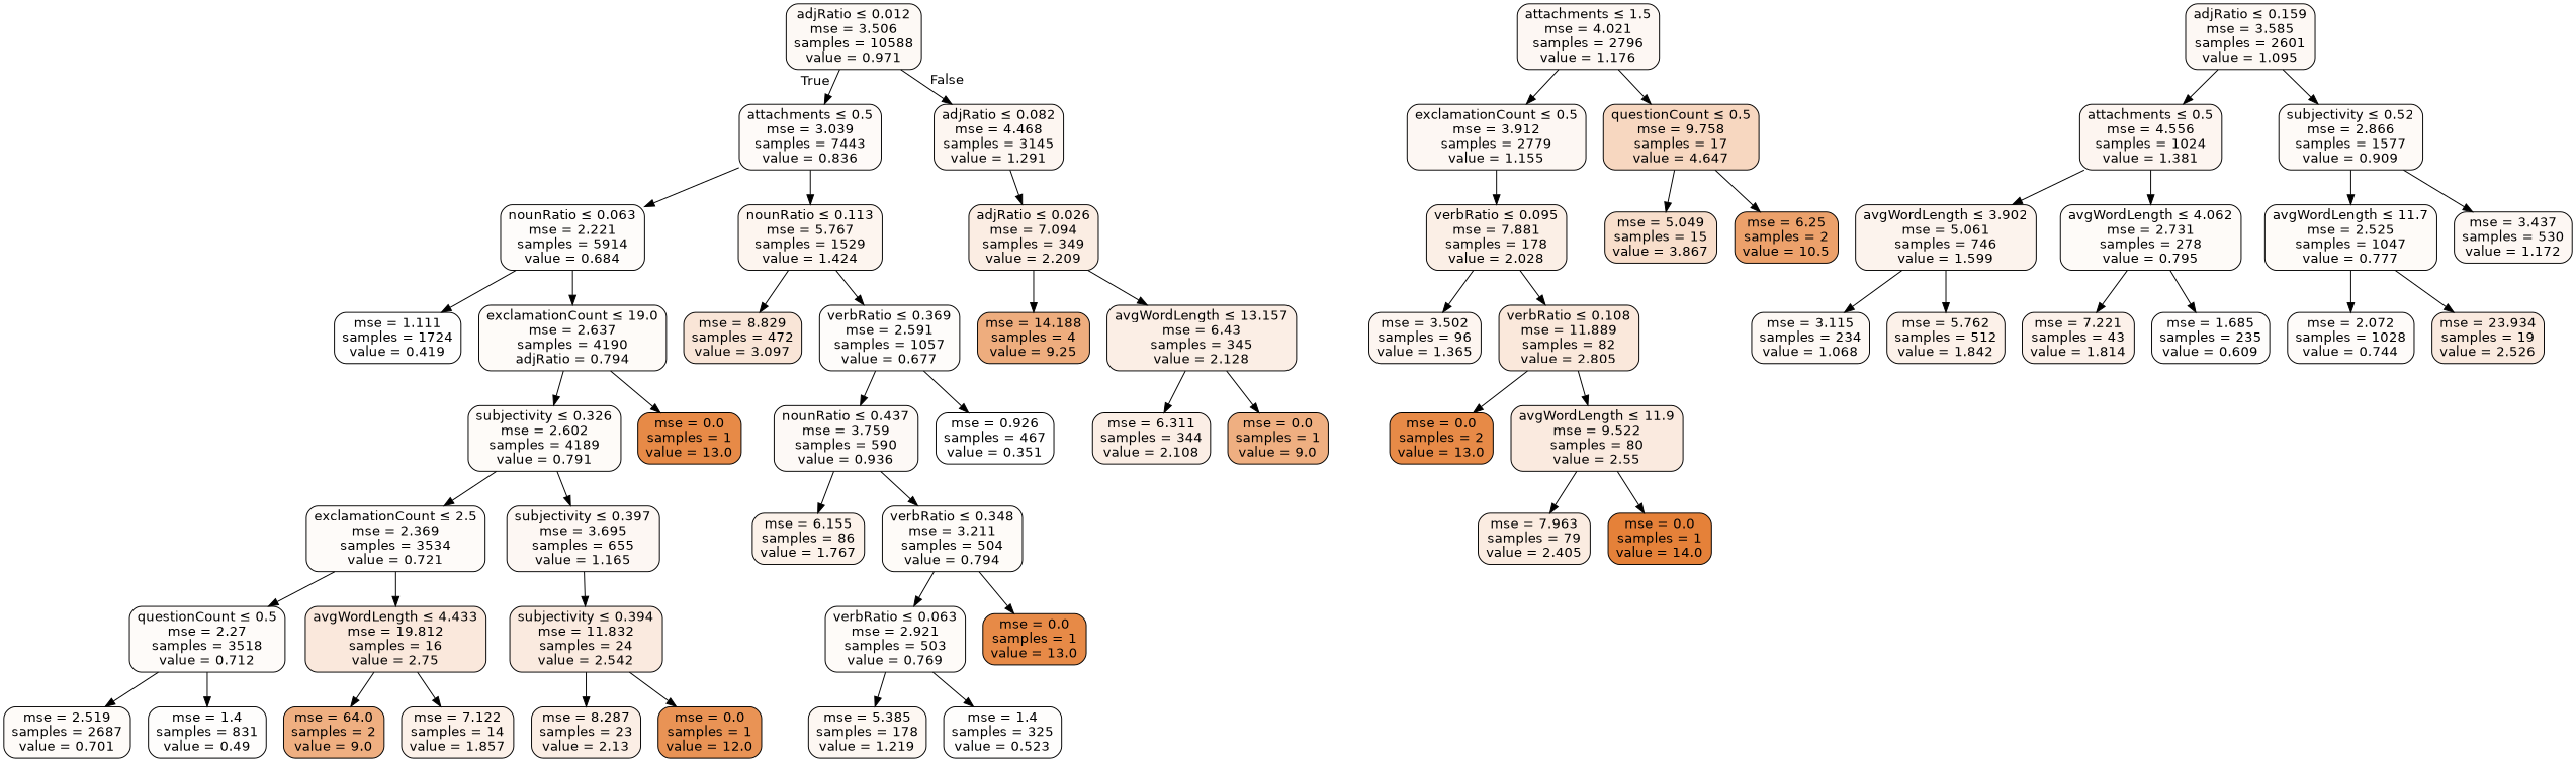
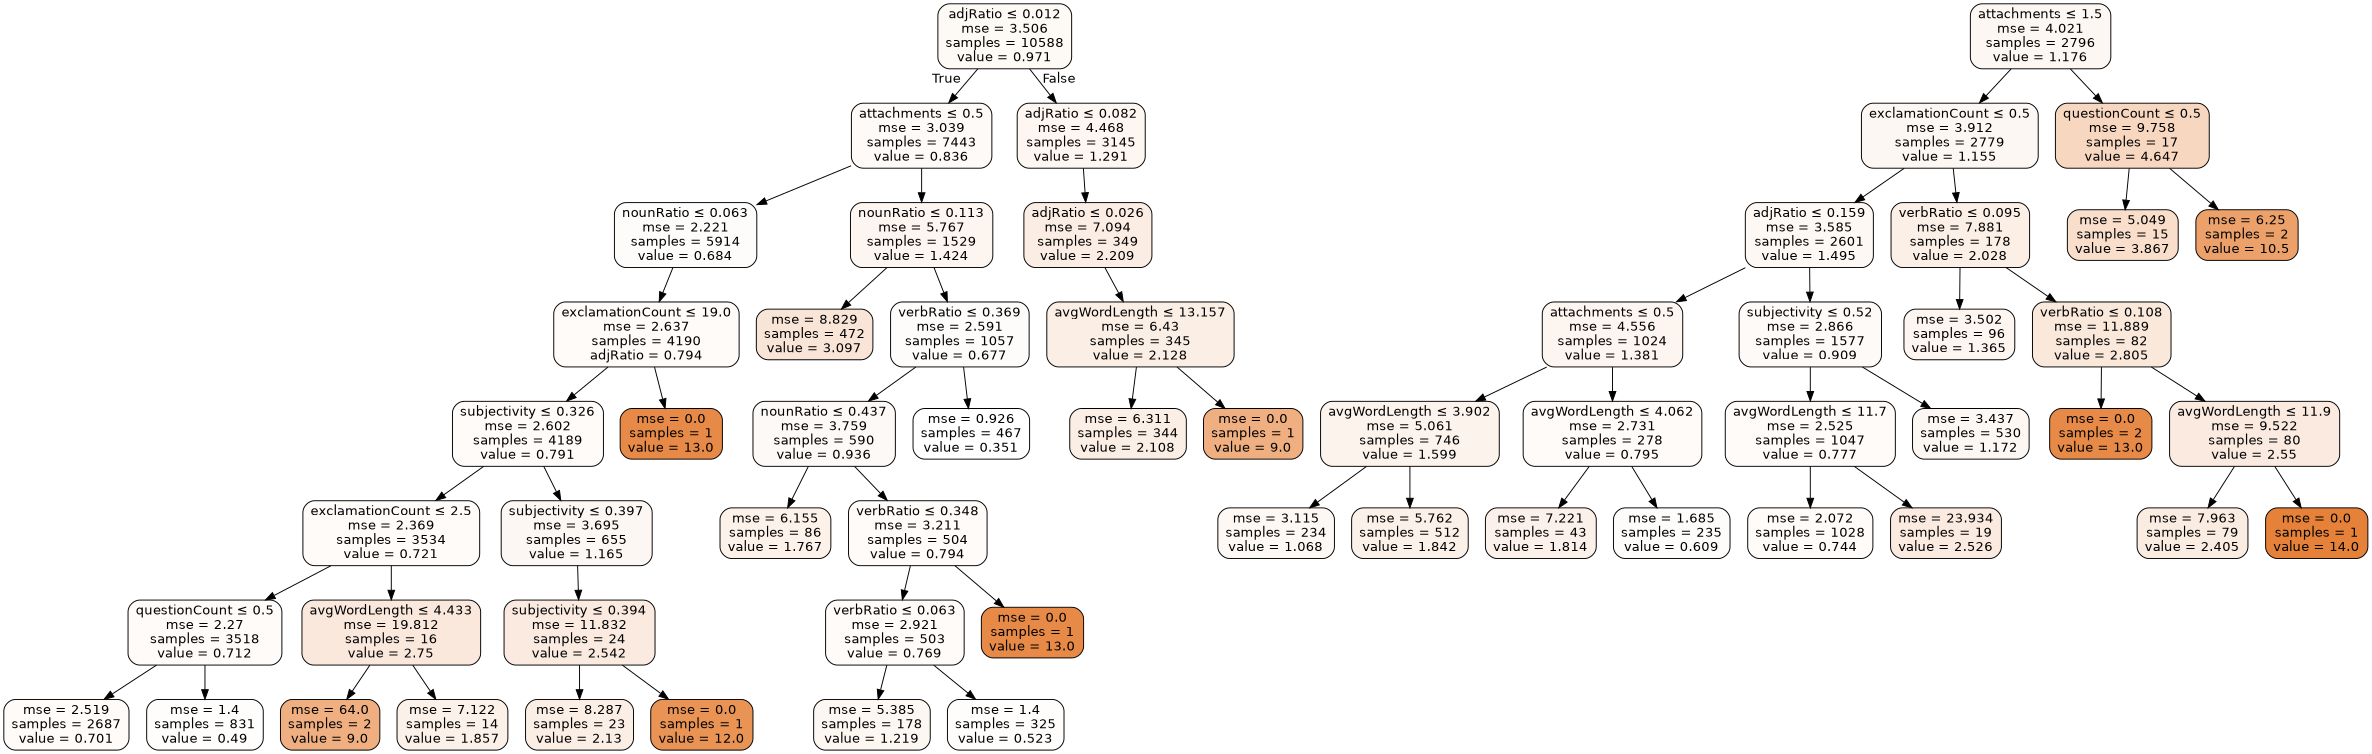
  digraph {
    node [color=black fillcolor="#e5813908" fontname=helvetica shape=box style="filled, rounded"]
    edge [fontname=helvetica]
    n1 [fillcolor="#e581390c" label=<adjRatio &le; 0.012<br/>mse = 3.506<br/>samples = 10588<br/>value = 0.971>]
    n2 [fillcolor="#e5813909" label=<attachments &le; 0.5<br/>mse = 3.039<br/>samples = 7443<br/>value = 0.836>]
    n3 [fillcolor="#e5813912" label=<adjRatio &le; 0.082<br/>mse = 4.468<br/>samples = 3145<br/>value = 1.291>]
    n4 [fillcolor="#e5813906" label=<nounRatio &le; 0.063<br/>mse = 2.221<br/>samples = 5914<br/>value = 0.684>]
    n5 [fillcolor="#e5813914" label=<nounRatio &le; 0.113<br/>mse = 5.767<br/>samples = 1529<br/>value = 1.424>]
    n6 [fillcolor="#e5813923" label=<adjRatio &le; 0.026<br/>mse = 7.094<br/>samples = 349<br/>value = 2.209>]
-   n7 [fillcolor="#e5813901" label=<mse = 1.111<br/>samples = 1724<br/>value = 0.419>]
    n8 [label=<exclamationCount &le; 19.0<br/>mse = 2.637<br/>samples = 4190<br/>adjRatio = 0.794>]
    n9 [fillcolor="#e5813933" label=<mse = 8.829<br/>samples = 472<br/>value = 3.097>]
    n10 [fillcolor="#e5813906" label=<verbRatio &le; 0.369<br/>mse = 2.591<br/>samples = 1057<br/>value = 0.677>]
    n11 [label=<subjectivity &le; 0.326<br/>mse = 2.602<br/>samples = 4189<br/>value = 0.791>]
    n12 [fillcolor="#e58139ec" label=<mse = 0.0<br/>samples = 1<br/>value = 13.0>]
    n13 [fillcolor="#e5813907" label=<exclamationCount &le; 2.5<br/>mse = 2.369<br/>samples = 3534<br/>value = 0.721>]
    n14 [fillcolor="#e581390f" label=<subjectivity &le; 0.397<br/>mse = 3.695<br/>samples = 655<br/>value = 1.165>]
    n15 [fillcolor="#e5813907" label=<questionCount &le; 0.5<br/>mse = 2.27<br/>samples = 3518<br/>value = 0.712>]
    n16 [fillcolor="#e581392d" label=<avgWordLength &le; 4.433<br/>mse = 19.812<br/>samples = 16<br/>value = 2.75>]
    n17 [fillcolor="#e5813929" label=<subjectivity &le; 0.394<br/>mse = 11.832<br/>samples = 24<br/>value = 2.542>]
    n18 [label=<mse = 2.519<br/>samples = 2687<br/>value = 0.701>]
    n19 [fillcolor="#e5813903" label=<mse = 1.4<br/>samples = 831<br/>value = 0.49>]
    n20 [fillcolor="#e58139a2" label=<mse = 64.0<br/>samples = 2<br/>value = 9.0>]
    n21 [fillcolor="#e581391c" label=<mse = 7.122<br/>samples = 14<br/>value = 1.857>]
    n22 [fillcolor="#e5813921" label=<mse = 8.287<br/>samples = 23<br/>value = 2.13>]
    n23 [fillcolor="#e58139da" label=<mse = 0.0<br/>samples = 1<br/>value = 12.0>]
    n24 [fillcolor="#e581390b" label=<nounRatio &le; 0.437<br/>mse = 3.759<br/>samples = 590<br/>value = 0.936>]
    n25 [fillcolor="#e5813900" label=<mse = 0.926<br/>samples = 467<br/>value = 0.351>]
    n26 [fillcolor="#e581391a" label=<mse = 6.155<br/>samples = 86<br/>value = 1.767>]
    n27 [label=<verbRatio &le; 0.348<br/>mse = 3.211<br/>samples = 504<br/>value = 0.794>]
    n28 [label=<verbRatio &le; 0.063<br/>mse = 2.921<br/>samples = 503<br/>value = 0.769>]
    n29 [fillcolor="#e58139ec" label=<mse = 0.0<br/>samples = 1<br/>value = 13.0>]
    n30 [fillcolor="#e5813910" label=<mse = 5.385<br/>samples = 178<br/>value = 1.219>]
    n31 [fillcolor="#e5813903" label=<mse = 1.4<br/>samples = 325<br/>value = 0.523>]
-   n32 [fillcolor="#e58139a6" label=<mse = 14.188<br/>samples = 4<br/>value = 9.25>]
    n33 [fillcolor="#e5813921" label=<avgWordLength &le; 13.157<br/>mse = 6.43<br/>samples = 345<br/>value = 2.128>]
    n34 [fillcolor="#e581390f" label=<attachments &le; 1.5<br/>mse = 4.021<br/>samples = 2796<br/>value = 1.176>]
    n35 [fillcolor="#e581390f" label=<exclamationCount &le; 0.5<br/>mse = 3.912<br/>samples = 2779<br/>value = 1.155>]
    n36 [fillcolor="#e5813950" label=<questionCount &le; 0.5<br/>mse = 9.758<br/>samples = 17<br/>value = 4.647>]
    n37 [fillcolor="#e5813921" label=<mse = 6.311<br/>samples = 344<br/>value = 2.108>]
    n38 [fillcolor="#e58139a2" label=<mse = 0.0<br/>samples = 1<br/>value = 9.0>]
-   n39 [fillcolor="#e581390e" label=<adjRatio &le; 0.159<br/>mse = 3.585<br/>samples = 2601<br/>value = 1.095>]
+   n39 [fillcolor="#e581390e" label=<adjRatio &le; 0.159<br/>mse = 3.585<br/>samples = 2601<br/>value = 1.495>]
    n40 [fillcolor="#e581391f" label=<verbRatio &le; 0.095<br/>mse = 7.881<br/>samples = 178<br/>value = 2.028>]
    n41 [fillcolor="#e5813942" label=<mse = 5.049<br/>samples = 15<br/>value = 3.867>]
    n42 [fillcolor="#e58139be" label=<mse = 6.25<br/>samples = 2<br/>value = 10.5>]
    n43 [fillcolor="#e5813913" label=<attachments &le; 0.5<br/>mse = 4.556<br/>samples = 1024<br/>value = 1.381>]
    n44 [fillcolor="#e581390a" label=<subjectivity &le; 0.52<br/>mse = 2.866<br/>samples = 1577<br/>value = 0.909>]
    n45 [fillcolor="#e5813913" label=<mse = 3.502<br/>samples = 96<br/>value = 1.365>]
    n46 [fillcolor="#e581392e" label=<verbRatio &le; 0.108<br/>mse = 11.889<br/>samples = 82<br/>value = 2.805>]
    n47 [fillcolor="#e5813917" label=<avgWordLength &le; 3.902<br/>mse = 5.061<br/>samples = 746<br/>value = 1.599>]
    n48 [label=<avgWordLength &le; 4.062<br/>mse = 2.731<br/>samples = 278<br/>value = 0.795>]
    n49 [label=<avgWordLength &le; 11.7<br/>mse = 2.525<br/>samples = 1047<br/>value = 0.777>]
    n50 [fillcolor="#e581390f" label=<mse = 3.437<br/>samples = 530<br/>value = 1.172>]
    n51 [fillcolor="#e581390d" label=<mse = 3.115<br/>samples = 234<br/>value = 1.068>]
    n52 [fillcolor="#e581391c" label=<mse = 5.762<br/>samples = 512<br/>value = 1.842>]
    n53 [fillcolor="#e581391b" label=<mse = 7.221<br/>samples = 43<br/>value = 1.814>]
    n54 [fillcolor="#e5813905" label=<mse = 1.685<br/>samples = 235<br/>value = 0.609>]
    n55 [fillcolor="#e5813907" label=<mse = 2.072<br/>samples = 1028<br/>value = 0.744>]
    n56 [fillcolor="#e5813929" label=<mse = 23.934<br/>samples = 19<br/>value = 2.526>]
    n57 [fillcolor="#e58139ec" label=<mse = 0.0<br/>samples = 2<br/>value = 13.0>]
    n58 [fillcolor="#e5813929" label=<avgWordLength &le; 11.9<br/>mse = 9.522<br/>samples = 80<br/>value = 2.55>]
    n59 [fillcolor="#e5813926" label=<mse = 7.963<br/>samples = 79<br/>value = 2.405>]
    n60 [fillcolor="#e58139ff" label=<mse = 0.0<br/>samples = 1<br/>value = 14.0>]
    n1 -> n2 [headlabel=True labelangle=45 labeldistance=2.5]
    n1 -> n3 [headlabel=False labelangle=-45 labeldistance=2.5]
    n2 -> n4
    n2 -> n5
    n3 -> n6
-   n4 -> n7
    n4 -> n8
    n5 -> n9
    n5 -> n10
-   n6 -> n32
    n6 -> n33
    n8 -> n11
    n8 -> n12
    n10 -> n24
    n10 -> n25
    n11 -> n13
    n11 -> n14
    n13 -> n15
    n13 -> n16
    n14 -> n17
    n15 -> n18
    n15 -> n19
    n16 -> n20
    n16 -> n21
    n17 -> n22
    n17 -> n23
    n24 -> n26
    n24 -> n27
    n27 -> n28
    n27 -> n29
    n28 -> n30
    n28 -> n31
    n33 -> n37
    n33 -> n38
    n34 -> n35
    n34 -> n36
+   n35 -> n39
    n35 -> n40
    n36 -> n41
    n36 -> n42
    n39 -> n43
    n39 -> n44
    n40 -> n45
    n40 -> n46
    n43 -> n47
    n43 -> n48
    n44 -> n49
    n44 -> n50
    n46 -> n57
    n46 -> n58
    n47 -> n51
    n47 -> n52
    n48 -> n53
    n48 -> n54
    n49 -> n55
    n49 -> n56
    n58 -> n59
    n58 -> n60
  }
